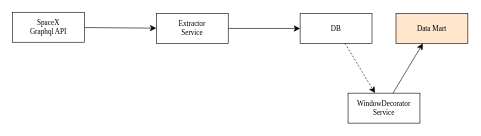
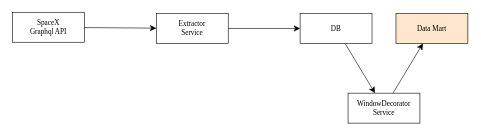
  <mxCell id="0" />
  <mxCell id="1" parent="0" />
  <mxCell id="2" value="DB" style="whiteSpace=wrap;html=1;rounded=0;shadow=0;comic=0;labelBackgroundColor=none;strokeWidth=1;fontFamily=Verdana;fontSize=12;align=center;" parent="1" vertex="1"><mxGeometry x="500" y="22" width="120" height="50" as="geometry" /></mxCell>
  <mxCell id="3" style="edgeStyle=none;html=1;labelBackgroundColor=none;startFill=0;startSize=8;endFill=1;endSize=8;fontFamily=Verdana;fontSize=12;" parent="1" source="4" target="7" edge="1"><mxGeometry relative="1" as="geometry"><mxPoint x="210" y="45" as="targetPoint" /></mxGeometry></mxCell>
  <mxCell id="4" value="SpaceX&lt;br&gt;Graphql API" style="whiteSpace=wrap;html=1;rounded=0;shadow=0;comic=0;labelBackgroundColor=none;strokeWidth=1;fontFamily=Verdana;fontSize=12;align=center;" parent="1" vertex="1"><mxGeometry x="20" y="20" width="120" height="50" as="geometry" /></mxCell>
  <mxCell id="5" style="edgeStyle=none;html=1;labelBackgroundColor=none;startFill=0;startSize=8;endFill=1;endSize=8;fontFamily=Verdana;fontSize=12;" parent="1" source="7" target="2" edge="1"><mxGeometry relative="1" as="geometry"><mxPoint x="350" y="45.5" as="sourcePoint" /></mxGeometry></mxCell>
- <mxCell id="6" style="edgeStyle=none;html=1;labelBackgroundColor=none;startFill=0;startSize=8;endFill=1;endSize=8;fontFamily=Verdana;fontSize=12;dashed=1;" parent="1" source="2" target="9" edge="1"><mxGeometry relative="1" as="geometry"><mxPoint x="559.71" y="77" as="sourcePoint" /><mxPoint x="559.71" y="125" as="targetPoint" /></mxGeometry></mxCell>
+ <mxCell id="6" style="edgeStyle=none;html=1;labelBackgroundColor=none;startFill=0;startSize=8;endFill=1;endSize=8;fontFamily=Verdana;fontSize=12;" parent="1" source="2" target="9" edge="1"><mxGeometry relative="1" as="geometry"><mxPoint x="559.71" y="77" as="sourcePoint" /><mxPoint x="559.71" y="125" as="targetPoint" /></mxGeometry></mxCell>
  <mxCell id="7" value="Extractor&lt;br&gt;Service" style="whiteSpace=wrap;html=1;rounded=0;shadow=0;comic=0;labelBackgroundColor=none;strokeWidth=1;fontFamily=Verdana;fontSize=12;align=center;" vertex="1" parent="1"><mxGeometry x="260" y="22" width="120" height="50" as="geometry" /></mxCell>
  <mxCell id="8" value="Data Mart" style="whiteSpace=wrap;html=1;rounded=0;shadow=0;comic=0;labelBackgroundColor=none;strokeWidth=1;fontFamily=Verdana;fontSize=12;align=center;fillColor=#ffe6cc;" vertex="1" parent="1"><mxGeometry x="660" y="22" width="120" height="50" as="geometry" /></mxCell>
  <mxCell id="9" value="WindowDecorator&lt;br&gt;Service" style="whiteSpace=wrap;html=1;rounded=0;shadow=0;comic=0;labelBackgroundColor=none;strokeWidth=1;fontFamily=Verdana;fontSize=12;align=center;" vertex="1" parent="1"><mxGeometry x="580" y="155" width="120" height="50" as="geometry" /></mxCell>
  <mxCell id="10" style="edgeStyle=none;html=1;labelBackgroundColor=none;startFill=0;startSize=8;endFill=1;endSize=8;fontFamily=Verdana;fontSize=12;" edge="1" parent="1" source="9" target="8"><mxGeometry relative="1" as="geometry"><mxPoint x="559.71" y="175" as="sourcePoint" /><mxPoint x="559.71" y="223" as="targetPoint" /></mxGeometry></mxCell>
